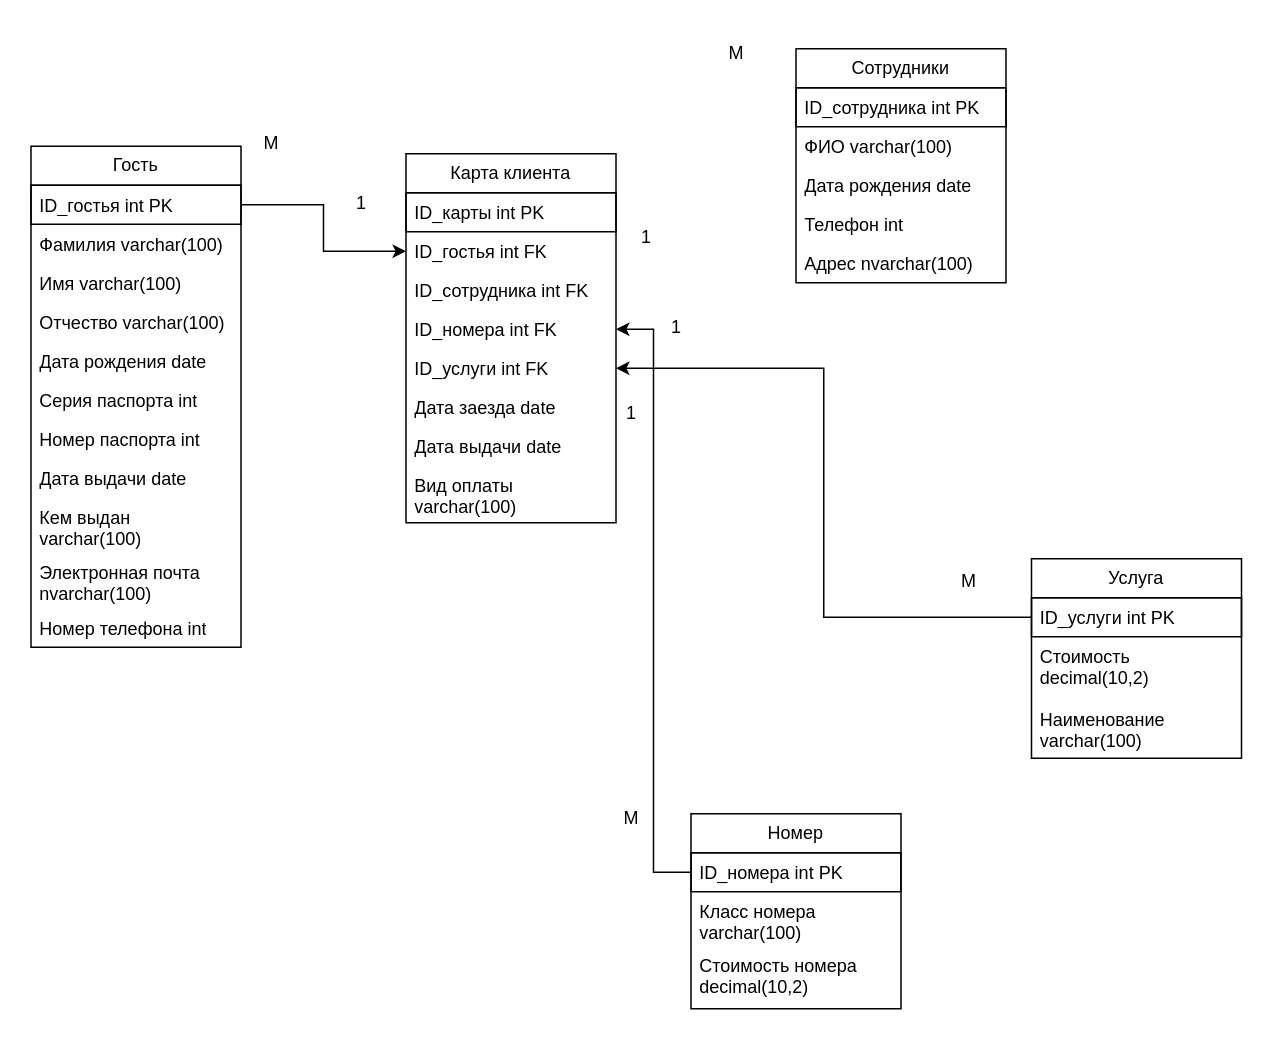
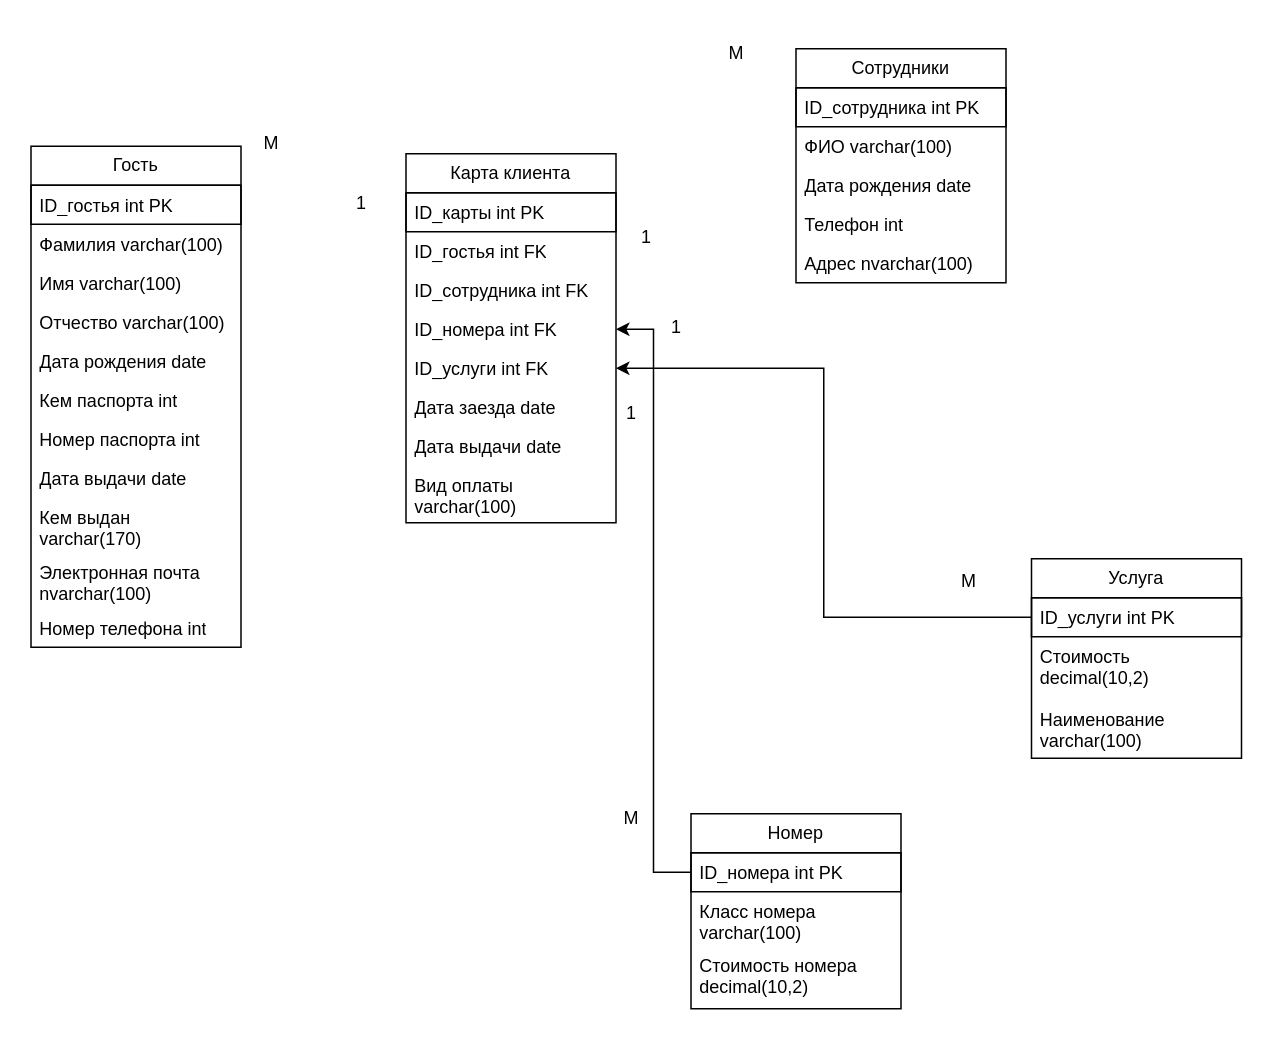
  <mxCell id="0" />
  <mxCell id="1" parent="0" />
  <mxCell id="2" value="Гость" style="swimlane;fontStyle=0;childLayout=stackLayout;horizontal=1;startSize=26;fillColor=none;horizontalStack=0;resizeParent=1;resizeParentMax=0;resizeLast=0;collapsible=1;marginBottom=0;whiteSpace=wrap;html=1;" vertex="1" parent="1"><mxGeometry x="20" y="97" width="140" height="334" as="geometry" /></mxCell>
  <mxCell id="3" value="ID_гостья int PK" style="text;strokeColor=default;fillColor=none;align=left;verticalAlign=top;spacingLeft=4;spacingRight=4;overflow=hidden;rotatable=0;points=[[0,0.5],[1,0.5]];portConstraint=eastwest;whiteSpace=wrap;html=1;" vertex="1" parent="2"><mxGeometry y="26" width="140" height="26" as="geometry" /></mxCell>
  <mxCell id="4" value="Фамилия varchar(100)" style="text;strokeColor=none;fillColor=none;align=left;verticalAlign=top;spacingLeft=4;spacingRight=4;overflow=hidden;rotatable=0;points=[[0,0.5],[1,0.5]];portConstraint=eastwest;whiteSpace=wrap;html=1;" vertex="1" parent="2"><mxGeometry y="52" width="140" height="26" as="geometry" /></mxCell>
  <mxCell id="5" value="Имя varchar(100)" style="text;strokeColor=none;fillColor=none;align=left;verticalAlign=top;spacingLeft=4;spacingRight=4;overflow=hidden;rotatable=0;points=[[0,0.5],[1,0.5]];portConstraint=eastwest;whiteSpace=wrap;html=1;" vertex="1" parent="2"><mxGeometry y="78" width="140" height="26" as="geometry" /></mxCell>
  <mxCell id="6" value="Отчество varchar(100)" style="text;strokeColor=none;fillColor=none;align=left;verticalAlign=top;spacingLeft=4;spacingRight=4;overflow=hidden;rotatable=0;points=[[0,0.5],[1,0.5]];portConstraint=eastwest;whiteSpace=wrap;html=1;" vertex="1" parent="2"><mxGeometry y="104" width="140" height="26" as="geometry" /></mxCell>
  <mxCell id="7" value="Дата рождения date" style="text;strokeColor=none;fillColor=none;align=left;verticalAlign=top;spacingLeft=4;spacingRight=4;overflow=hidden;rotatable=0;points=[[0,0.5],[1,0.5]];portConstraint=eastwest;whiteSpace=wrap;html=1;" vertex="1" parent="2"><mxGeometry y="130" width="140" height="26" as="geometry" /></mxCell>
- <mxCell id="8" value="Серия паспорта int" style="text;strokeColor=none;fillColor=none;align=left;verticalAlign=top;spacingLeft=4;spacingRight=4;overflow=hidden;rotatable=0;points=[[0,0.5],[1,0.5]];portConstraint=eastwest;whiteSpace=wrap;html=1;" vertex="1" parent="2"><mxGeometry y="156" width="140" height="26" as="geometry" /></mxCell>
+ <mxCell id="8" value="Кем паспорта int" style="text;strokeColor=none;fillColor=none;align=left;verticalAlign=top;spacingLeft=4;spacingRight=4;overflow=hidden;rotatable=0;points=[[0,0.5],[1,0.5]];portConstraint=eastwest;whiteSpace=wrap;html=1;" vertex="1" parent="2"><mxGeometry y="156" width="140" height="26" as="geometry" /></mxCell>
  <mxCell id="9" value="Номер паспорта int" style="text;strokeColor=none;fillColor=none;align=left;verticalAlign=top;spacingLeft=4;spacingRight=4;overflow=hidden;rotatable=0;points=[[0,0.5],[1,0.5]];portConstraint=eastwest;whiteSpace=wrap;html=1;" vertex="1" parent="2"><mxGeometry y="182" width="140" height="26" as="geometry" /></mxCell>
  <mxCell id="10" value="Дата выдачи date" style="text;strokeColor=none;fillColor=none;align=left;verticalAlign=top;spacingLeft=4;spacingRight=4;overflow=hidden;rotatable=0;points=[[0,0.5],[1,0.5]];portConstraint=eastwest;whiteSpace=wrap;html=1;" vertex="1" parent="2"><mxGeometry y="208" width="140" height="26" as="geometry" /></mxCell>
- <mxCell id="11" value="Кем выдан varchar(100)" style="text;strokeColor=none;fillColor=none;align=left;verticalAlign=top;spacingLeft=4;spacingRight=4;overflow=hidden;rotatable=0;points=[[0,0.5],[1,0.5]];portConstraint=eastwest;whiteSpace=wrap;html=1;" vertex="1" parent="2"><mxGeometry y="234" width="140" height="37" as="geometry" /></mxCell>
+ <mxCell id="11" value="Кем выдан varchar(170)" style="text;strokeColor=none;fillColor=none;align=left;verticalAlign=top;spacingLeft=4;spacingRight=4;overflow=hidden;rotatable=0;points=[[0,0.5],[1,0.5]];portConstraint=eastwest;whiteSpace=wrap;html=1;" vertex="1" parent="2"><mxGeometry y="234" width="140" height="37" as="geometry" /></mxCell>
  <mxCell id="12" value="Электронная почта nvarchar(100)" style="text;strokeColor=none;fillColor=none;align=left;verticalAlign=top;spacingLeft=4;spacingRight=4;overflow=hidden;rotatable=0;points=[[0,0.5],[1,0.5]];portConstraint=eastwest;whiteSpace=wrap;html=1;" vertex="1" parent="2"><mxGeometry y="271" width="140" height="37" as="geometry" /></mxCell>
  <mxCell id="13" value="Номер телефона int" style="text;strokeColor=none;fillColor=none;align=left;verticalAlign=top;spacingLeft=4;spacingRight=4;overflow=hidden;rotatable=0;points=[[0,0.5],[1,0.5]];portConstraint=eastwest;whiteSpace=wrap;html=1;" vertex="1" parent="2"><mxGeometry y="308" width="140" height="26" as="geometry" /></mxCell>
  <mxCell id="14" value="Карта клиента" style="swimlane;fontStyle=0;childLayout=stackLayout;horizontal=1;startSize=26;fillColor=none;horizontalStack=0;resizeParent=1;resizeParentMax=0;resizeLast=0;collapsible=1;marginBottom=0;whiteSpace=wrap;html=1;" vertex="1" parent="1"><mxGeometry x="270" y="102" width="140" height="246" as="geometry" /></mxCell>
  <mxCell id="15" value="ID_карты int PK" style="text;strokeColor=default;fillColor=none;align=left;verticalAlign=top;spacingLeft=4;spacingRight=4;overflow=hidden;rotatable=0;points=[[0,0.5],[1,0.5]];portConstraint=eastwest;whiteSpace=wrap;html=1;" vertex="1" parent="14"><mxGeometry y="26" width="140" height="26" as="geometry" /></mxCell>
  <mxCell id="16" value="ID_гостья int FK" style="text;strokeColor=none;fillColor=none;align=left;verticalAlign=top;spacingLeft=4;spacingRight=4;overflow=hidden;rotatable=0;points=[[0,0.5],[1,0.5]];portConstraint=eastwest;whiteSpace=wrap;html=1;" vertex="1" parent="14"><mxGeometry y="52" width="140" height="26" as="geometry" /></mxCell>
  <mxCell id="17" value="ID_сотрудника int FK" style="text;strokeColor=none;fillColor=none;align=left;verticalAlign=top;spacingLeft=4;spacingRight=4;overflow=hidden;rotatable=0;points=[[0,0.5],[1,0.5]];portConstraint=eastwest;whiteSpace=wrap;html=1;" vertex="1" parent="14"><mxGeometry y="78" width="140" height="26" as="geometry" /></mxCell>
  <mxCell id="18" value="ID_номера int FK" style="text;strokeColor=none;fillColor=none;align=left;verticalAlign=top;spacingLeft=4;spacingRight=4;overflow=hidden;rotatable=0;points=[[0,0.5],[1,0.5]];portConstraint=eastwest;whiteSpace=wrap;html=1;" vertex="1" parent="14"><mxGeometry y="104" width="140" height="26" as="geometry" /></mxCell>
  <mxCell id="19" value="ID_услуги int FK" style="text;strokeColor=none;fillColor=none;align=left;verticalAlign=top;spacingLeft=4;spacingRight=4;overflow=hidden;rotatable=0;points=[[0,0.5],[1,0.5]];portConstraint=eastwest;whiteSpace=wrap;html=1;" vertex="1" parent="14"><mxGeometry y="130" width="140" height="26" as="geometry" /></mxCell>
  <mxCell id="20" value="Дата заезда date" style="text;strokeColor=none;fillColor=none;align=left;verticalAlign=top;spacingLeft=4;spacingRight=4;overflow=hidden;rotatable=0;points=[[0,0.5],[1,0.5]];portConstraint=eastwest;whiteSpace=wrap;html=1;" vertex="1" parent="14"><mxGeometry y="156" width="140" height="26" as="geometry" /></mxCell>
  <mxCell id="21" value="Дата выдачи date" style="text;strokeColor=none;fillColor=none;align=left;verticalAlign=top;spacingLeft=4;spacingRight=4;overflow=hidden;rotatable=0;points=[[0,0.5],[1,0.5]];portConstraint=eastwest;whiteSpace=wrap;html=1;" vertex="1" parent="14"><mxGeometry y="182" width="140" height="26" as="geometry" /></mxCell>
  <mxCell id="22" value="Вид оплаты varchar(100)" style="text;strokeColor=none;fillColor=none;align=left;verticalAlign=top;spacingLeft=4;spacingRight=4;overflow=hidden;rotatable=0;points=[[0,0.5],[1,0.5]];portConstraint=eastwest;whiteSpace=wrap;html=1;" vertex="1" parent="14"><mxGeometry y="208" width="140" height="38" as="geometry" /></mxCell>
  <mxCell id="23" value="Сотрудники" style="swimlane;fontStyle=0;childLayout=stackLayout;horizontal=1;startSize=26;fillColor=none;horizontalStack=0;resizeParent=1;resizeParentMax=0;resizeLast=0;collapsible=1;marginBottom=0;whiteSpace=wrap;html=1;" vertex="1" parent="1"><mxGeometry x="530" y="32" width="140" height="156" as="geometry" /></mxCell>
  <mxCell id="24" value="ID_сотрудника int PK" style="text;strokeColor=default;fillColor=none;align=left;verticalAlign=top;spacingLeft=4;spacingRight=4;overflow=hidden;rotatable=0;points=[[0,0.5],[1,0.5]];portConstraint=eastwest;whiteSpace=wrap;html=1;" vertex="1" parent="23"><mxGeometry y="26" width="140" height="26" as="geometry" /></mxCell>
  <mxCell id="25" value="ФИО varchar(100)" style="text;strokeColor=none;fillColor=none;align=left;verticalAlign=top;spacingLeft=4;spacingRight=4;overflow=hidden;rotatable=0;points=[[0,0.5],[1,0.5]];portConstraint=eastwest;whiteSpace=wrap;html=1;" vertex="1" parent="23"><mxGeometry y="52" width="140" height="26" as="geometry" /></mxCell>
  <mxCell id="26" value="Дата рождения date" style="text;strokeColor=none;fillColor=none;align=left;verticalAlign=top;spacingLeft=4;spacingRight=4;overflow=hidden;rotatable=0;points=[[0,0.5],[1,0.5]];portConstraint=eastwest;whiteSpace=wrap;html=1;" vertex="1" parent="23"><mxGeometry y="78" width="140" height="26" as="geometry" /></mxCell>
  <mxCell id="27" value="Телефон int" style="text;strokeColor=none;fillColor=none;align=left;verticalAlign=top;spacingLeft=4;spacingRight=4;overflow=hidden;rotatable=0;points=[[0,0.5],[1,0.5]];portConstraint=eastwest;whiteSpace=wrap;html=1;" vertex="1" parent="23"><mxGeometry y="104" width="140" height="26" as="geometry" /></mxCell>
  <mxCell id="28" value="Адрес nvarchar(100)" style="text;strokeColor=none;fillColor=none;align=left;verticalAlign=top;spacingLeft=4;spacingRight=4;overflow=hidden;rotatable=0;points=[[0,0.5],[1,0.5]];portConstraint=eastwest;whiteSpace=wrap;html=1;" vertex="1" parent="23"><mxGeometry y="130" width="140" height="26" as="geometry" /></mxCell>
  <mxCell id="29" value="Номер" style="swimlane;fontStyle=0;childLayout=stackLayout;horizontal=1;startSize=26;fillColor=none;horizontalStack=0;resizeParent=1;resizeParentMax=0;resizeLast=0;collapsible=1;marginBottom=0;whiteSpace=wrap;html=1;" vertex="1" parent="1"><mxGeometry x="460" y="542" width="140" height="130" as="geometry" /></mxCell>
  <mxCell id="30" value="ID_номера int PK" style="text;strokeColor=default;fillColor=none;align=left;verticalAlign=top;spacingLeft=4;spacingRight=4;overflow=hidden;rotatable=0;points=[[0,0.5],[1,0.5]];portConstraint=eastwest;whiteSpace=wrap;html=1;" vertex="1" parent="29"><mxGeometry y="26" width="140" height="26" as="geometry" /></mxCell>
  <mxCell id="31" value="Класс номера varchar(100)" style="text;strokeColor=none;fillColor=none;align=left;verticalAlign=top;spacingLeft=4;spacingRight=4;overflow=hidden;rotatable=0;points=[[0,0.5],[1,0.5]];portConstraint=eastwest;whiteSpace=wrap;html=1;" vertex="1" parent="29"><mxGeometry y="52" width="140" height="36" as="geometry" /></mxCell>
  <mxCell id="32" value="Стоимость номера decimal(10,2)" style="text;strokeColor=none;fillColor=none;align=left;verticalAlign=top;spacingLeft=4;spacingRight=4;overflow=hidden;rotatable=0;points=[[0,0.5],[1,0.5]];portConstraint=eastwest;whiteSpace=wrap;html=1;" vertex="1" parent="29"><mxGeometry y="88" width="140" height="42" as="geometry" /></mxCell>
  <mxCell id="33" value="Услуга" style="swimlane;fontStyle=0;childLayout=stackLayout;horizontal=1;startSize=26;fillColor=none;horizontalStack=0;resizeParent=1;resizeParentMax=0;resizeLast=0;collapsible=1;marginBottom=0;whiteSpace=wrap;html=1;" vertex="1" parent="1"><mxGeometry x="687" y="372" width="140" height="133" as="geometry" /></mxCell>
  <mxCell id="34" value="ID_услуги int PK" style="text;strokeColor=default;fillColor=none;align=left;verticalAlign=top;spacingLeft=4;spacingRight=4;overflow=hidden;rotatable=0;points=[[0,0.5],[1,0.5]];portConstraint=eastwest;whiteSpace=wrap;html=1;" vertex="1" parent="33"><mxGeometry y="26" width="140" height="26" as="geometry" /></mxCell>
  <mxCell id="35" value="Стоимость decimal(10,2)" style="text;strokeColor=none;fillColor=none;align=left;verticalAlign=top;spacingLeft=4;spacingRight=4;overflow=hidden;rotatable=0;points=[[0,0.5],[1,0.5]];portConstraint=eastwest;whiteSpace=wrap;html=1;" vertex="1" parent="33"><mxGeometry y="52" width="140" height="42" as="geometry" /></mxCell>
  <mxCell id="36" value="Наименование varchar(100)" style="text;strokeColor=none;fillColor=none;align=left;verticalAlign=top;spacingLeft=4;spacingRight=4;overflow=hidden;rotatable=0;points=[[0,0.5],[1,0.5]];portConstraint=eastwest;whiteSpace=wrap;html=1;" vertex="1" parent="33"><mxGeometry y="94" width="140" height="39" as="geometry" /></mxCell>
- <mxCell id="37" style="edgeStyle=orthogonalEdgeStyle;rounded=0;orthogonalLoop=1;jettySize=auto;html=1;entryX=0;entryY=0.5;entryDx=0;entryDy=0;" edge="1" parent="1" source="3" target="16"><mxGeometry relative="1" as="geometry" /></mxCell>
  <mxCell id="38" style="edgeStyle=orthogonalEdgeStyle;rounded=0;orthogonalLoop=1;jettySize=auto;html=1;exitX=0;exitY=0.5;exitDx=0;exitDy=0;" edge="1" parent="1" source="30" target="18"><mxGeometry relative="1" as="geometry" /></mxCell>
  <mxCell id="39" style="edgeStyle=orthogonalEdgeStyle;rounded=0;orthogonalLoop=1;jettySize=auto;html=1;exitX=0;exitY=0.5;exitDx=0;exitDy=0;" edge="1" parent="1" source="34" target="19"><mxGeometry relative="1" as="geometry" /></mxCell>
  <mxCell id="40" value="M" style="text;html=1;align=center;verticalAlign=middle;resizable=0;points=[];autosize=1;strokeColor=none;fillColor=none;" vertex="1" parent="1"><mxGeometry x="405" y="530" width="30" height="30" as="geometry" /></mxCell>
  <mxCell id="41" value="M" style="text;html=1;align=center;verticalAlign=middle;resizable=0;points=[];autosize=1;strokeColor=none;fillColor=none;" vertex="1" parent="1"><mxGeometry x="630" y="372" width="30" height="30" as="geometry" /></mxCell>
  <mxCell id="42" value="M" style="text;html=1;align=center;verticalAlign=middle;resizable=0;points=[];autosize=1;strokeColor=none;fillColor=none;" vertex="1" parent="1"><mxGeometry x="475" y="20" width="30" height="30" as="geometry" /></mxCell>
  <mxCell id="43" value="M" style="text;html=1;align=center;verticalAlign=middle;resizable=0;points=[];autosize=1;strokeColor=none;fillColor=none;" vertex="1" parent="1"><mxGeometry x="165" y="80" width="30" height="30" as="geometry" /></mxCell>
  <mxCell id="44" value="1&lt;div&gt;&lt;br&gt;&lt;/div&gt;" style="text;html=1;align=center;verticalAlign=middle;resizable=0;points=[];autosize=1;strokeColor=none;fillColor=none;" vertex="1" parent="1"><mxGeometry x="415" y="145" width="30" height="40" as="geometry" /></mxCell>
  <mxCell id="45" value="1&lt;div&gt;&lt;br&gt;&lt;/div&gt;" style="text;html=1;align=center;verticalAlign=middle;resizable=0;points=[];autosize=1;strokeColor=none;fillColor=none;" vertex="1" parent="1"><mxGeometry x="435" y="205" width="30" height="40" as="geometry" /></mxCell>
  <mxCell id="46" value="1" style="text;html=1;align=center;verticalAlign=middle;resizable=0;points=[];autosize=1;strokeColor=none;fillColor=none;" vertex="1" parent="1"><mxGeometry x="405" y="260" width="30" height="30" as="geometry" /></mxCell>
  <mxCell id="47" value="1" style="text;html=1;align=center;verticalAlign=middle;resizable=0;points=[];autosize=1;strokeColor=none;fillColor=none;" vertex="1" parent="1"><mxGeometry x="225" y="120" width="30" height="30" as="geometry" /></mxCell>
